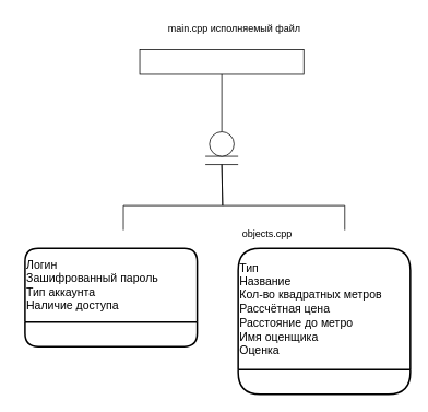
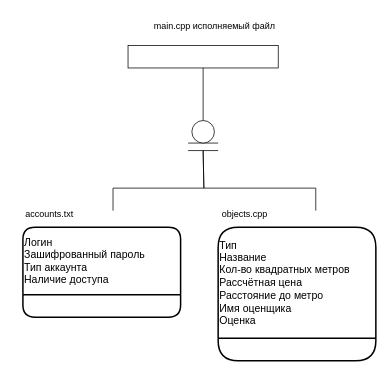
  <mxCell id="0" />
  <mxCell id="1" parent="0" />
  <mxCell id="2" value="" style="rounded=0;whiteSpace=wrap;html=1;" vertex="1" parent="1"><mxGeometry x="170" y="60" width="200" height="30" as="geometry" /></mxCell>
  <mxCell id="3" value="main.cpp исполняемый файл" style="text;html=1;align=center;verticalAlign=middle;resizable=0;points=[];autosize=1;strokeColor=none;fillColor=none;" vertex="1" parent="1"><mxGeometry x="190" y="20" width="190" height="30" as="geometry" /></mxCell>
  <mxCell id="4" style="edgeStyle=orthogonalEdgeStyle;rounded=0;orthogonalLoop=1;jettySize=auto;html=1;endArrow=none;endFill=0;" edge="1" parent="1"><mxGeometry relative="1" as="geometry"><mxPoint x="270" y="200" as="targetPoint" /><mxPoint x="150" y="280" as="sourcePoint" /><Array as="points"><mxPoint x="150" y="250" /><mxPoint x="271" y="250" /><mxPoint x="271" y="200" /></Array></mxGeometry></mxCell>
  <mxCell id="5" value="Логин&lt;div&gt;Зашифрованный пароль&lt;/div&gt;&lt;div&gt;Тип аккаунта&lt;/div&gt;&lt;div&gt;Наличие доступа&lt;/div&gt;" style="swimlane;childLayout=stackLayout;horizontal=1;startSize=90;horizontalStack=0;rounded=1;fontSize=14;fontStyle=0;strokeWidth=2;resizeParent=0;resizeLast=1;shadow=0;dashed=0;align=left;arcSize=6;whiteSpace=wrap;html=1;" vertex="1" parent="1"><mxGeometry x="30" y="302" width="210" height="120" as="geometry" /></mxCell>
+ <mxCell id="6" value="accounts.txt" style="text;html=1;align=center;verticalAlign=middle;resizable=0;points=[];autosize=1;strokeColor=none;fillColor=none;" vertex="1" parent="1"><mxGeometry x="20" y="270" width="90" height="30" as="geometry" /></mxCell>
  <mxCell id="7" style="edgeStyle=orthogonalEdgeStyle;rounded=0;orthogonalLoop=1;jettySize=auto;html=1;endArrow=none;endFill=0;" edge="1" parent="1"><mxGeometry relative="1" as="geometry"><mxPoint x="270" y="200" as="targetPoint" /><mxPoint x="420" y="280" as="sourcePoint" /><Array as="points"><mxPoint x="420" y="250" /><mxPoint x="271" y="250" /><mxPoint x="271" y="200" /></Array></mxGeometry></mxCell>
  <mxCell id="8" value="Тип&amp;nbsp;&lt;div&gt;Название&amp;nbsp;&lt;/div&gt;&lt;div&gt;Кол-во квадратных метров&lt;/div&gt;&lt;div&gt;Рассчётная цена&lt;/div&gt;&lt;div&gt;Расстояние до метро&lt;/div&gt;&lt;div&gt;Имя оценщика&lt;/div&gt;&lt;div&gt;Оценка&lt;/div&gt;" style="swimlane;childLayout=stackLayout;horizontal=1;startSize=148;horizontalStack=0;rounded=1;fontSize=14;fontStyle=0;strokeWidth=2;resizeParent=0;resizeLast=1;shadow=0;dashed=0;align=left;arcSize=6;whiteSpace=wrap;html=1;" vertex="1" parent="1"><mxGeometry x="290" y="302" width="210" height="178" as="geometry" /></mxCell>
  <mxCell id="9" value="objects.cpp" style="text;html=1;align=center;verticalAlign=middle;resizable=0;points=[];autosize=1;strokeColor=none;fillColor=none;" vertex="1" parent="1"><mxGeometry x="285" y="270" width="80" height="30" as="geometry" /></mxCell>
  <mxCell id="10" value="" style="endArrow=none;html=1;rounded=0;" edge="1" parent="1"><mxGeometry width="50" height="50" relative="1" as="geometry"><mxPoint x="250" y="190" as="sourcePoint" /><mxPoint x="290" y="190" as="targetPoint" /></mxGeometry></mxCell>
  <mxCell id="11" value="" style="endArrow=none;html=1;rounded=0;" edge="1" parent="1"><mxGeometry width="50" height="50" relative="1" as="geometry"><mxPoint x="250" y="200" as="sourcePoint" /><mxPoint x="290" y="200" as="targetPoint" /></mxGeometry></mxCell>
  <mxCell id="12" style="edgeStyle=orthogonalEdgeStyle;rounded=0;orthogonalLoop=1;jettySize=auto;html=1;entryX=0.5;entryY=1;entryDx=0;entryDy=0;endArrow=none;endFill=0;" edge="1" parent="1" source="13" target="2"><mxGeometry relative="1" as="geometry" /></mxCell>
  <mxCell id="13" value="" style="ellipse;whiteSpace=wrap;html=1;aspect=fixed;" vertex="1" parent="1"><mxGeometry x="255" y="160" width="30" height="30" as="geometry" /></mxCell>
